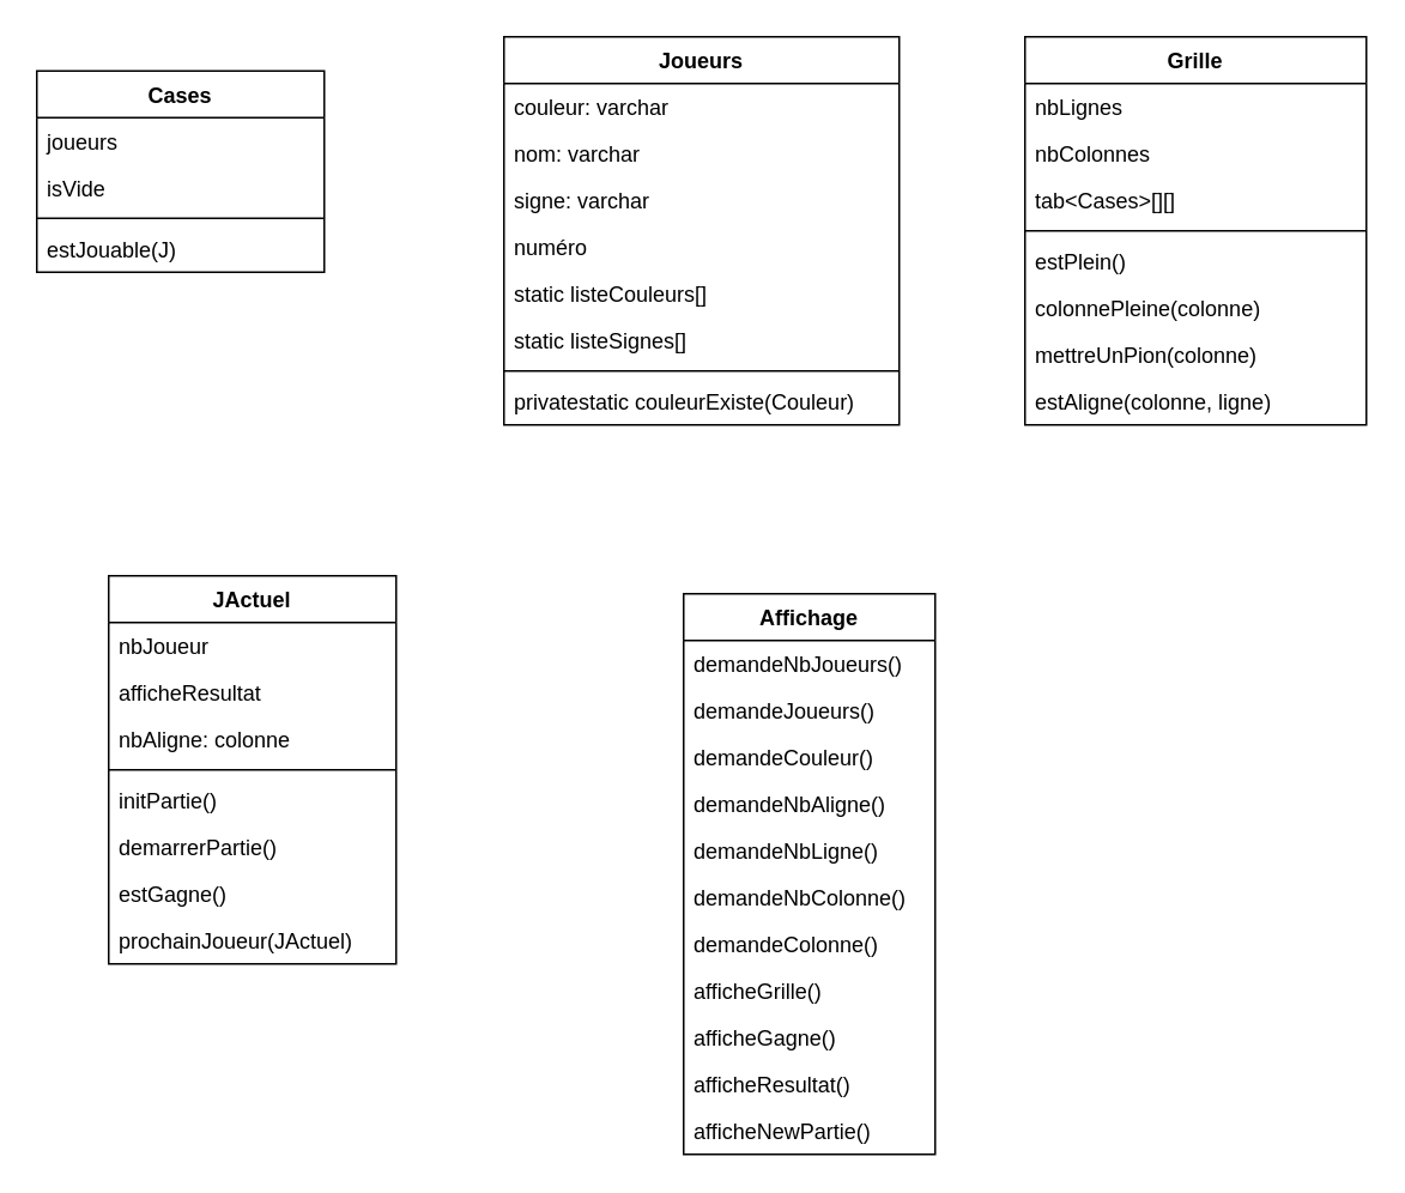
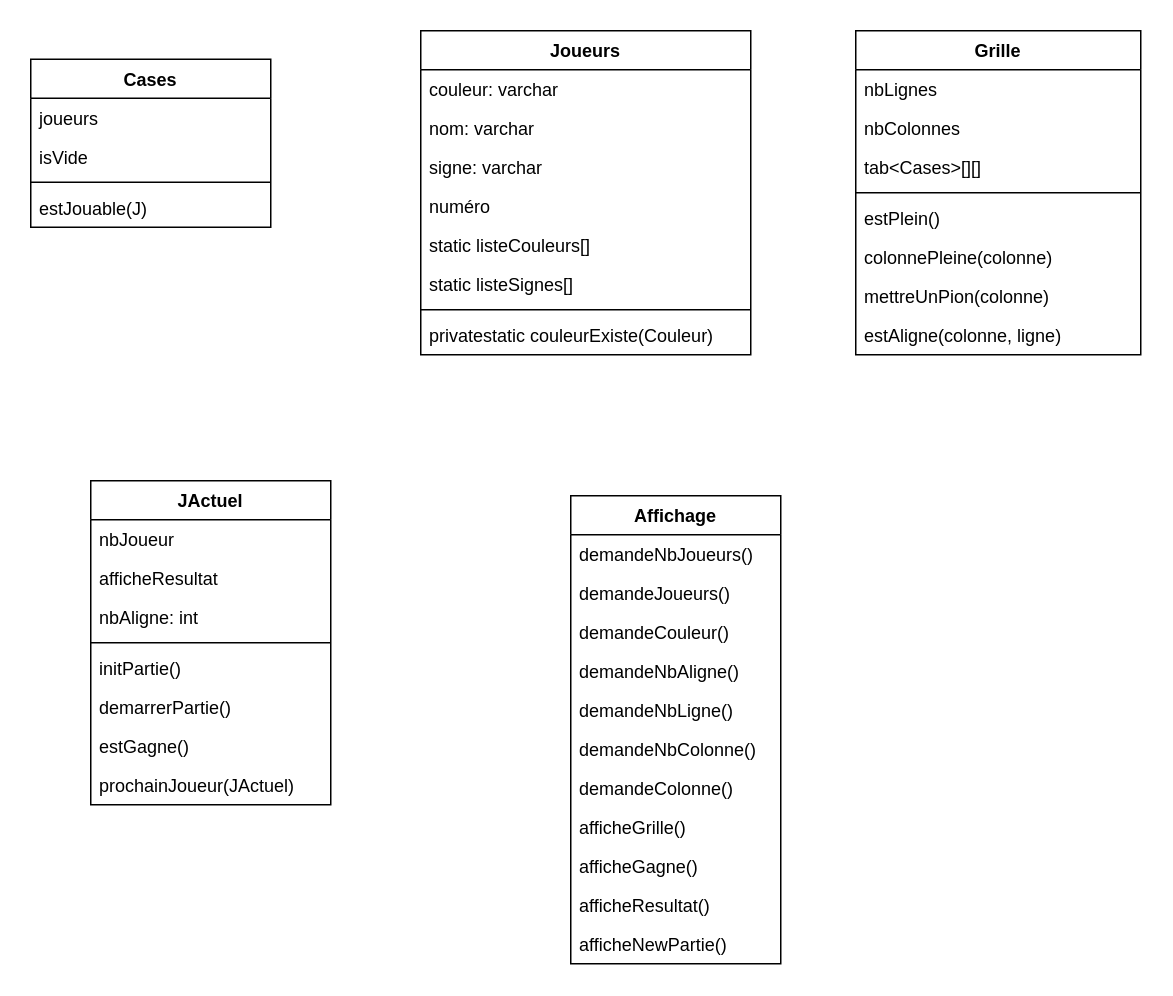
  <mxCell id="0" />
  <mxCell id="1" parent="0" />
  <mxCell id="2" value="JActuel" style="swimlane;fontStyle=1;align=center;verticalAlign=top;childLayout=stackLayout;horizontal=1;startSize=26;horizontalStack=0;resizeParent=1;resizeParentMax=0;resizeLast=0;collapsible=1;marginBottom=0;" parent="1" vertex="1"><mxGeometry x="60" y="320" width="160" height="216" as="geometry" /></mxCell>
  <mxCell id="3" value="nbJoueur" style="text;strokeColor=none;fillColor=none;align=left;verticalAlign=top;spacingLeft=4;spacingRight=4;overflow=hidden;rotatable=0;points=[[0,0.5],[1,0.5]];portConstraint=eastwest;" parent="2" vertex="1"><mxGeometry y="26" width="160" height="26" as="geometry" /></mxCell>
  <mxCell id="4" value="afficheResultat" style="text;strokeColor=none;fillColor=none;align=left;verticalAlign=top;spacingLeft=4;spacingRight=4;overflow=hidden;rotatable=0;points=[[0,0.5],[1,0.5]];portConstraint=eastwest;" parent="2" vertex="1"><mxGeometry y="52" width="160" height="26" as="geometry" /></mxCell>
- <mxCell id="5" value="nbAligne: colonne" style="text;strokeColor=none;fillColor=none;align=left;verticalAlign=top;spacingLeft=4;spacingRight=4;overflow=hidden;rotatable=0;points=[[0,0.5],[1,0.5]];portConstraint=eastwest;" parent="2" vertex="1"><mxGeometry y="78" width="160" height="26" as="geometry" /></mxCell>
+ <mxCell id="5" value="nbAligne: int" style="text;strokeColor=none;fillColor=none;align=left;verticalAlign=top;spacingLeft=4;spacingRight=4;overflow=hidden;rotatable=0;points=[[0,0.5],[1,0.5]];portConstraint=eastwest;" parent="2" vertex="1"><mxGeometry y="78" width="160" height="26" as="geometry" /></mxCell>
  <mxCell id="6" value="" style="line;strokeWidth=1;fillColor=none;align=left;verticalAlign=middle;spacingTop=-1;spacingLeft=3;spacingRight=3;rotatable=0;labelPosition=right;points=[];portConstraint=eastwest;" parent="2" vertex="1"><mxGeometry y="104" width="160" height="8" as="geometry" /></mxCell>
  <mxCell id="7" value="initPartie()" style="text;strokeColor=none;fillColor=none;align=left;verticalAlign=top;spacingLeft=4;spacingRight=4;overflow=hidden;rotatable=0;points=[[0,0.5],[1,0.5]];portConstraint=eastwest;" parent="2" vertex="1"><mxGeometry y="112" width="160" height="26" as="geometry" /></mxCell>
  <mxCell id="8" value="demarrerPartie()" style="text;strokeColor=none;fillColor=none;align=left;verticalAlign=top;spacingLeft=4;spacingRight=4;overflow=hidden;rotatable=0;points=[[0,0.5],[1,0.5]];portConstraint=eastwest;" parent="2" vertex="1"><mxGeometry y="138" width="160" height="26" as="geometry" /></mxCell>
  <mxCell id="9" value="estGagne()" style="text;strokeColor=none;fillColor=none;align=left;verticalAlign=top;spacingLeft=4;spacingRight=4;overflow=hidden;rotatable=0;points=[[0,0.5],[1,0.5]];portConstraint=eastwest;" parent="2" vertex="1"><mxGeometry y="164" width="160" height="26" as="geometry" /></mxCell>
  <mxCell id="10" value="prochainJoueur(JActuel)" style="text;strokeColor=none;fillColor=none;align=left;verticalAlign=top;spacingLeft=4;spacingRight=4;overflow=hidden;rotatable=0;points=[[0,0.5],[1,0.5]];portConstraint=eastwest;" parent="2" vertex="1"><mxGeometry y="190" width="160" height="26" as="geometry" /></mxCell>
  <mxCell id="11" value="Joueurs" style="swimlane;fontStyle=1;align=center;verticalAlign=top;childLayout=stackLayout;horizontal=1;startSize=26;horizontalStack=0;resizeParent=1;resizeParentMax=0;resizeLast=0;collapsible=1;marginBottom=0;" parent="1" vertex="1"><mxGeometry x="280" y="20" width="220" height="216" as="geometry" /></mxCell>
  <mxCell id="12" value="couleur: varchar" style="text;strokeColor=none;fillColor=none;align=left;verticalAlign=top;spacingLeft=4;spacingRight=4;overflow=hidden;rotatable=0;points=[[0,0.5],[1,0.5]];portConstraint=eastwest;" parent="11" vertex="1"><mxGeometry y="26" width="220" height="26" as="geometry" /></mxCell>
  <mxCell id="13" value="nom: varchar" style="text;strokeColor=none;fillColor=none;align=left;verticalAlign=top;spacingLeft=4;spacingRight=4;overflow=hidden;rotatable=0;points=[[0,0.5],[1,0.5]];portConstraint=eastwest;" parent="11" vertex="1"><mxGeometry y="52" width="220" height="26" as="geometry" /></mxCell>
  <mxCell id="14" value="signe: varchar" style="text;strokeColor=none;fillColor=none;align=left;verticalAlign=top;spacingLeft=4;spacingRight=4;overflow=hidden;rotatable=0;points=[[0,0.5],[1,0.5]];portConstraint=eastwest;" parent="11" vertex="1"><mxGeometry y="78" width="220" height="26" as="geometry" /></mxCell>
  <mxCell id="15" value="numéro" style="text;strokeColor=none;fillColor=none;align=left;verticalAlign=top;spacingLeft=4;spacingRight=4;overflow=hidden;rotatable=0;points=[[0,0.5],[1,0.5]];portConstraint=eastwest;" parent="11" vertex="1"><mxGeometry y="104" width="220" height="26" as="geometry" /></mxCell>
  <mxCell id="16" value="static listeCouleurs[]" style="text;strokeColor=none;fillColor=none;align=left;verticalAlign=top;spacingLeft=4;spacingRight=4;overflow=hidden;rotatable=0;points=[[0,0.5],[1,0.5]];portConstraint=eastwest;" parent="11" vertex="1"><mxGeometry y="130" width="220" height="26" as="geometry" /></mxCell>
  <mxCell id="17" value="static listeSignes[]" style="text;strokeColor=none;fillColor=none;align=left;verticalAlign=top;spacingLeft=4;spacingRight=4;overflow=hidden;rotatable=0;points=[[0,0.5],[1,0.5]];portConstraint=eastwest;" parent="11" vertex="1"><mxGeometry y="156" width="220" height="26" as="geometry" /></mxCell>
  <mxCell id="18" value="" style="line;strokeWidth=1;fillColor=none;align=left;verticalAlign=middle;spacingTop=-1;spacingLeft=3;spacingRight=3;rotatable=0;labelPosition=right;points=[];portConstraint=eastwest;" parent="11" vertex="1"><mxGeometry y="182" width="220" height="8" as="geometry" /></mxCell>
  <mxCell id="19" value="privatestatic couleurExiste(Couleur)" style="text;strokeColor=none;fillColor=none;align=left;verticalAlign=top;spacingLeft=4;spacingRight=4;overflow=hidden;rotatable=0;points=[[0,0.5],[1,0.5]];portConstraint=eastwest;" parent="11" vertex="1"><mxGeometry y="190" width="220" height="26" as="geometry" /></mxCell>
  <mxCell id="20" value="Cases" style="swimlane;fontStyle=1;align=center;verticalAlign=top;childLayout=stackLayout;horizontal=1;startSize=26;horizontalStack=0;resizeParent=1;resizeParentMax=0;resizeLast=0;collapsible=1;marginBottom=0;" parent="1" vertex="1"><mxGeometry y="39" width="160" height="112" as="geometry" x="20" /></mxCell>
  <mxCell id="21" value="joueurs" style="text;strokeColor=none;fillColor=none;align=left;verticalAlign=top;spacingLeft=4;spacingRight=4;overflow=hidden;rotatable=0;points=[[0,0.5],[1,0.5]];portConstraint=eastwest;" parent="20" vertex="1"><mxGeometry y="26" width="160" height="26" as="geometry" /></mxCell>
  <mxCell id="22" value="isVide" style="text;strokeColor=none;fillColor=none;align=left;verticalAlign=top;spacingLeft=4;spacingRight=4;overflow=hidden;rotatable=0;points=[[0,0.5],[1,0.5]];portConstraint=eastwest;" parent="20" vertex="1"><mxGeometry y="52" width="160" height="26" as="geometry" /></mxCell>
  <mxCell id="23" value="" style="line;strokeWidth=1;fillColor=none;align=left;verticalAlign=middle;spacingTop=-1;spacingLeft=3;spacingRight=3;rotatable=0;labelPosition=right;points=[];portConstraint=eastwest;" parent="20" vertex="1"><mxGeometry y="78" width="160" height="8" as="geometry" /></mxCell>
  <mxCell id="24" value="estJouable(J)" style="text;strokeColor=none;fillColor=none;align=left;verticalAlign=top;spacingLeft=4;spacingRight=4;overflow=hidden;rotatable=0;points=[[0,0.5],[1,0.5]];portConstraint=eastwest;" parent="20" vertex="1"><mxGeometry y="86" width="160" height="26" as="geometry" /></mxCell>
  <mxCell id="25" value="Grille" style="swimlane;fontStyle=1;align=center;verticalAlign=top;childLayout=stackLayout;horizontal=1;startSize=26;horizontalStack=0;resizeParent=1;resizeParentMax=0;resizeLast=0;collapsible=1;marginBottom=0;" parent="1" vertex="1"><mxGeometry x="570" y="20" width="190" height="216" as="geometry" /></mxCell>
  <mxCell id="26" value="nbLignes" style="text;strokeColor=none;fillColor=none;align=left;verticalAlign=top;spacingLeft=4;spacingRight=4;overflow=hidden;rotatable=0;points=[[0,0.5],[1,0.5]];portConstraint=eastwest;" parent="25" vertex="1"><mxGeometry y="26" width="190" height="26" as="geometry" /></mxCell>
  <mxCell id="27" value="nbColonnes" style="text;strokeColor=none;fillColor=none;align=left;verticalAlign=top;spacingLeft=4;spacingRight=4;overflow=hidden;rotatable=0;points=[[0,0.5],[1,0.5]];portConstraint=eastwest;" parent="25" vertex="1"><mxGeometry y="52" width="190" height="26" as="geometry" /></mxCell>
  <mxCell id="28" value="tab&lt;Cases&gt;[][]" style="text;strokeColor=none;fillColor=none;align=left;verticalAlign=top;spacingLeft=4;spacingRight=4;overflow=hidden;rotatable=0;points=[[0,0.5],[1,0.5]];portConstraint=eastwest;" parent="25" vertex="1"><mxGeometry y="78" width="190" height="26" as="geometry" /></mxCell>
  <mxCell id="29" value="" style="line;strokeWidth=1;fillColor=none;align=left;verticalAlign=middle;spacingTop=-1;spacingLeft=3;spacingRight=3;rotatable=0;labelPosition=right;points=[];portConstraint=eastwest;" parent="25" vertex="1"><mxGeometry y="104" width="190" height="8" as="geometry" /></mxCell>
  <mxCell id="30" value="estPlein()" style="text;strokeColor=none;fillColor=none;align=left;verticalAlign=top;spacingLeft=4;spacingRight=4;overflow=hidden;rotatable=0;points=[[0,0.5],[1,0.5]];portConstraint=eastwest;" parent="25" vertex="1"><mxGeometry y="112" width="190" height="26" as="geometry" /></mxCell>
  <mxCell id="31" value="colonnePleine(colonne)" style="text;strokeColor=none;fillColor=none;align=left;verticalAlign=top;spacingLeft=4;spacingRight=4;overflow=hidden;rotatable=0;points=[[0,0.5],[1,0.5]];portConstraint=eastwest;" parent="25" vertex="1"><mxGeometry y="138" width="190" height="26" as="geometry" /></mxCell>
  <mxCell id="32" value="mettreUnPion(colonne)" style="text;strokeColor=none;fillColor=none;align=left;verticalAlign=top;spacingLeft=4;spacingRight=4;overflow=hidden;rotatable=0;points=[[0,0.5],[1,0.5]];portConstraint=eastwest;" parent="25" vertex="1"><mxGeometry y="164" width="190" height="26" as="geometry" /></mxCell>
  <mxCell id="33" value="estAligne(colonne, ligne)" style="text;strokeColor=none;fillColor=none;align=left;verticalAlign=top;spacingLeft=4;spacingRight=4;overflow=hidden;rotatable=0;points=[[0,0.5],[1,0.5]];portConstraint=eastwest;" parent="25" vertex="1"><mxGeometry y="190" width="190" height="26" as="geometry" /></mxCell>
  <mxCell id="34" value="Affichage" style="swimlane;fontStyle=1;childLayout=stackLayout;horizontal=1;startSize=26;fillColor=none;horizontalStack=0;resizeParent=1;resizeParentMax=0;resizeLast=0;collapsible=1;marginBottom=0;" parent="1" vertex="1"><mxGeometry x="380" y="330" width="140" height="312" as="geometry" /></mxCell>
  <mxCell id="35" value="demandeNbJoueurs()" style="text;strokeColor=none;fillColor=none;align=left;verticalAlign=top;spacingLeft=4;spacingRight=4;overflow=hidden;rotatable=0;points=[[0,0.5],[1,0.5]];portConstraint=eastwest;" parent="34" vertex="1"><mxGeometry y="26" width="140" height="26" as="geometry" /></mxCell>
  <mxCell id="36" value="demandeJoueurs()" style="text;strokeColor=none;fillColor=none;align=left;verticalAlign=top;spacingLeft=4;spacingRight=4;overflow=hidden;rotatable=0;points=[[0,0.5],[1,0.5]];portConstraint=eastwest;" parent="34" vertex="1"><mxGeometry y="52" width="140" height="26" as="geometry" /></mxCell>
  <mxCell id="37" value="demandeCouleur()" style="text;strokeColor=none;fillColor=none;align=left;verticalAlign=top;spacingLeft=4;spacingRight=4;overflow=hidden;rotatable=0;points=[[0,0.5],[1,0.5]];portConstraint=eastwest;" parent="34" vertex="1"><mxGeometry y="78" width="140" height="26" as="geometry" /></mxCell>
  <mxCell id="38" value="demandeNbAligne()" style="text;strokeColor=none;fillColor=none;align=left;verticalAlign=top;spacingLeft=4;spacingRight=4;overflow=hidden;rotatable=0;points=[[0,0.5],[1,0.5]];portConstraint=eastwest;" parent="34" vertex="1"><mxGeometry y="104" width="140" height="26" as="geometry" /></mxCell>
  <mxCell id="39" value="demandeNbLigne()" style="text;strokeColor=none;fillColor=none;align=left;verticalAlign=top;spacingLeft=4;spacingRight=4;overflow=hidden;rotatable=0;points=[[0,0.5],[1,0.5]];portConstraint=eastwest;" parent="34" vertex="1"><mxGeometry y="130" width="140" height="26" as="geometry" /></mxCell>
  <mxCell id="40" value="demandeNbColonne()" style="text;strokeColor=none;fillColor=none;align=left;verticalAlign=top;spacingLeft=4;spacingRight=4;overflow=hidden;rotatable=0;points=[[0,0.5],[1,0.5]];portConstraint=eastwest;" parent="34" vertex="1"><mxGeometry y="156" width="140" height="26" as="geometry" /></mxCell>
  <mxCell id="41" value="demandeColonne()" style="text;strokeColor=none;fillColor=none;align=left;verticalAlign=top;spacingLeft=4;spacingRight=4;overflow=hidden;rotatable=0;points=[[0,0.5],[1,0.5]];portConstraint=eastwest;" parent="34" vertex="1"><mxGeometry y="182" width="140" height="26" as="geometry" /></mxCell>
  <mxCell id="42" value="afficheGrille()" style="text;strokeColor=none;fillColor=none;align=left;verticalAlign=top;spacingLeft=4;spacingRight=4;overflow=hidden;rotatable=0;points=[[0,0.5],[1,0.5]];portConstraint=eastwest;" parent="34" vertex="1"><mxGeometry y="208" width="140" height="26" as="geometry" /></mxCell>
  <mxCell id="43" value="afficheGagne()" style="text;strokeColor=none;fillColor=none;align=left;verticalAlign=top;spacingLeft=4;spacingRight=4;overflow=hidden;rotatable=0;points=[[0,0.5],[1,0.5]];portConstraint=eastwest;" parent="34" vertex="1"><mxGeometry y="234" width="140" height="26" as="geometry" /></mxCell>
  <mxCell id="44" value="afficheResultat()" style="text;strokeColor=none;fillColor=none;align=left;verticalAlign=top;spacingLeft=4;spacingRight=4;overflow=hidden;rotatable=0;points=[[0,0.5],[1,0.5]];portConstraint=eastwest;" parent="34" vertex="1"><mxGeometry y="260" width="140" height="26" as="geometry" /></mxCell>
  <mxCell id="45" value="afficheNewPartie()" style="text;strokeColor=none;fillColor=none;align=left;verticalAlign=top;spacingLeft=4;spacingRight=4;overflow=hidden;rotatable=0;points=[[0,0.5],[1,0.5]];portConstraint=eastwest;" parent="34" vertex="1"><mxGeometry y="286" width="140" height="26" as="geometry" /></mxCell>
